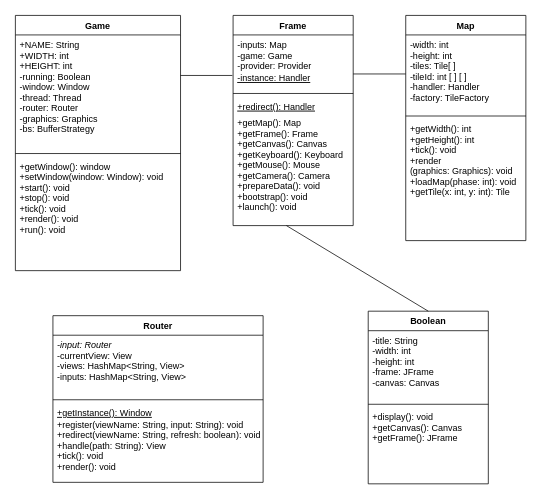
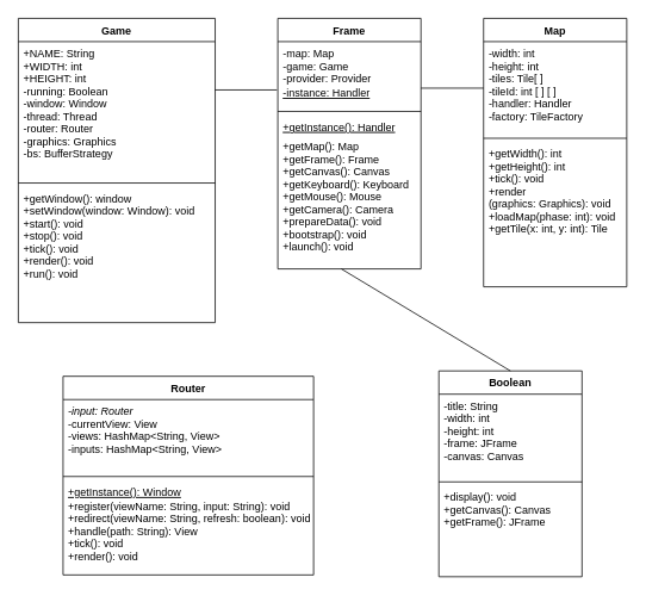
  <mxCell id="0" />
  <mxCell id="1" parent="0" />
  <mxCell id="2" value="Game" style="swimlane;fontStyle=1;align=center;verticalAlign=top;childLayout=stackLayout;horizontal=1;startSize=26;horizontalStack=0;resizeParent=1;resizeParentMax=0;resizeLast=0;collapsible=1;marginBottom=0;" parent="1" vertex="1"><mxGeometry x="20" y="20" width="220" height="340" as="geometry" /></mxCell>
  <mxCell id="3" value="+NAME: String&#10;+WIDTH: int&#10;+HEIGHT: int&#10;-running: Boolean&#10;-window: Window&#10;-thread: Thread&#10;-router: Router&#10;-graphics: Graphics&#10;-bs: BufferStrategy&#10;" style="text;strokeColor=none;fillColor=none;align=left;verticalAlign=top;spacingLeft=4;spacingRight=4;overflow=hidden;rotatable=0;points=[[0,0.5],[1,0.5]];portConstraint=eastwest;" parent="2" vertex="1"><mxGeometry y="26" width="220" height="154" as="geometry" /></mxCell>
  <mxCell id="4" value="" style="line;strokeWidth=1;fillColor=none;align=left;verticalAlign=middle;spacingTop=-1;spacingLeft=3;spacingRight=3;rotatable=0;labelPosition=right;points=[];portConstraint=eastwest;" parent="2" vertex="1"><mxGeometry y="180" width="220" height="8" as="geometry" /></mxCell>
  <mxCell id="5" value="+getWindow(): window&#10;+setWindow(window: Window): void&#10;+start(): void&#10;+stop(): void&#10;+tick(): void&#10;+render(): void&#10;+run(): void" style="text;strokeColor=none;fillColor=none;align=left;verticalAlign=top;spacingLeft=4;spacingRight=4;overflow=hidden;rotatable=0;points=[[0,0.5],[1,0.5]];portConstraint=eastwest;" parent="2" vertex="1"><mxGeometry y="188" width="220" height="152" as="geometry" /></mxCell>
  <mxCell id="6" value="Frame" style="swimlane;fontStyle=1;align=center;verticalAlign=top;childLayout=stackLayout;horizontal=1;startSize=26;horizontalStack=0;resizeParent=1;resizeParentMax=0;resizeLast=0;collapsible=1;marginBottom=0;" parent="1" vertex="1"><mxGeometry x="310" y="20" width="160" height="280" as="geometry" /></mxCell>
- <mxCell id="7" value="-inputs: Map&#10;-game: Game&#10;-provider: Provider&#10;" style="text;strokeColor=none;fillColor=none;align=left;verticalAlign=top;spacingLeft=4;spacingRight=4;overflow=hidden;rotatable=0;points=[[0,0.5],[1,0.5]];portConstraint=eastwest;" parent="6" vertex="1"><mxGeometry y="26" width="160" height="44" as="geometry" /></mxCell>
+ <mxCell id="7" value="-map: Map&#10;-game: Game&#10;-provider: Provider&#10;" style="text;strokeColor=none;fillColor=none;align=left;verticalAlign=top;spacingLeft=4;spacingRight=4;overflow=hidden;rotatable=0;points=[[0,0.5],[1,0.5]];portConstraint=eastwest;" parent="6" vertex="1"><mxGeometry y="26" width="160" height="44" as="geometry" /></mxCell>
  <mxCell id="8" value="-instance: Handler" style="text;strokeColor=none;fillColor=none;align=left;verticalAlign=top;spacingLeft=4;spacingRight=4;overflow=hidden;rotatable=0;points=[[0,0.5],[1,0.5]];portConstraint=eastwest;fontStyle=4" parent="6" vertex="1"><mxGeometry y="70" width="160" height="30" as="geometry" /></mxCell>
  <mxCell id="9" value="" style="line;strokeWidth=1;fillColor=none;align=left;verticalAlign=middle;spacingTop=-1;spacingLeft=3;spacingRight=3;rotatable=0;labelPosition=right;points=[];portConstraint=eastwest;" parent="6" vertex="1"><mxGeometry y="100" width="160" height="8" as="geometry" /></mxCell>
- <mxCell id="10" value="+redirect(): Handler" style="text;strokeColor=none;fillColor=none;align=left;verticalAlign=top;spacingLeft=4;spacingRight=4;overflow=hidden;rotatable=0;points=[[0,0.5],[1,0.5]];portConstraint=eastwest;fontStyle=4" parent="6" vertex="1"><mxGeometry y="108" width="160" height="22" as="geometry" /></mxCell>
+ <mxCell id="10" value="+getInstance(): Handler" style="text;strokeColor=none;fillColor=none;align=left;verticalAlign=top;spacingLeft=4;spacingRight=4;overflow=hidden;rotatable=0;points=[[0,0.5],[1,0.5]];portConstraint=eastwest;fontStyle=4" parent="6" vertex="1"><mxGeometry y="108" width="160" height="22" as="geometry" /></mxCell>
  <mxCell id="11" value="+getMap(): Map&#10;+getFrame(): Frame&#10;+getCanvas(): Canvas&#10;+getKeyboard(): Keyboard&#10;+getMouse(): Mouse&#10;+getCamera(): Camera&#10;+prepareData(): void&#10;+bootstrap(): void&#10;+launch(): void" style="text;strokeColor=none;fillColor=none;align=left;verticalAlign=top;spacingLeft=4;spacingRight=4;overflow=hidden;rotatable=0;points=[[0,0.5],[1,0.5]];portConstraint=eastwest;" parent="6" vertex="1"><mxGeometry y="130" width="160" height="150" as="geometry" /></mxCell>
  <mxCell id="12" value="Map" style="swimlane;fontStyle=1;align=center;verticalAlign=top;childLayout=stackLayout;horizontal=1;startSize=26;horizontalStack=0;resizeParent=1;resizeParentMax=0;resizeLast=0;collapsible=1;marginBottom=0;" parent="1" vertex="1"><mxGeometry x="540" y="20" width="160" height="300" as="geometry" /></mxCell>
  <mxCell id="13" value="-width: int&#10;-height: int&#10;-tiles: Tile[ ]&#10;-tileId: int [ ] [ ]&#10;-handler: Handler&#10;-factory: TileFactory" style="text;strokeColor=none;fillColor=none;align=left;verticalAlign=top;spacingLeft=4;spacingRight=4;overflow=hidden;rotatable=0;points=[[0,0.5],[1,0.5]];portConstraint=eastwest;" parent="12" vertex="1"><mxGeometry y="26" width="160" height="104" as="geometry" /></mxCell>
  <mxCell id="14" value="" style="line;strokeWidth=1;fillColor=none;align=left;verticalAlign=middle;spacingTop=-1;spacingLeft=3;spacingRight=3;rotatable=0;labelPosition=right;points=[];portConstraint=eastwest;" parent="12" vertex="1"><mxGeometry y="130" width="160" height="8" as="geometry" /></mxCell>
  <mxCell id="15" value="+getWidth(): int&#10;+getHeight(): int&#10;+tick(): void&#10;+render&#10;(graphics: Graphics): void&#10;+loadMap(phase: int): void&#10;+getTile(x: int, y: int): Tile" style="text;strokeColor=none;fillColor=none;align=left;verticalAlign=top;spacingLeft=4;spacingRight=4;overflow=hidden;rotatable=0;points=[[0,0.5],[1,0.5]];portConstraint=eastwest;" parent="12" vertex="1"><mxGeometry y="138" width="160" height="162" as="geometry" /></mxCell>
  <mxCell id="16" value="Router" style="swimlane;fontStyle=1;align=center;verticalAlign=top;childLayout=stackLayout;horizontal=1;startSize=26;horizontalStack=0;resizeParent=1;resizeParentMax=0;resizeLast=0;collapsible=1;marginBottom=0;" parent="1" vertex="1"><mxGeometry x="70" y="420" width="280" height="222" as="geometry" /></mxCell>
  <mxCell id="17" value="-input: Router" style="text;strokeColor=none;fillColor=none;align=left;verticalAlign=top;spacingLeft=4;spacingRight=4;overflow=hidden;rotatable=0;points=[[0,0.5],[1,0.5]];portConstraint=eastwest;fontStyle=2" parent="16" vertex="1"><mxGeometry y="26" width="280" height="14" as="geometry" /></mxCell>
  <mxCell id="18" value="-currentView: View&#10;-views: HashMap&lt;String, View&gt;&#10;-inputs: HashMap&lt;String, View&gt;" style="text;strokeColor=none;fillColor=none;align=left;verticalAlign=top;spacingLeft=4;spacingRight=4;overflow=hidden;rotatable=0;points=[[0,0.5],[1,0.5]];portConstraint=eastwest;" parent="16" vertex="1"><mxGeometry y="40" width="280" height="68" as="geometry" /></mxCell>
  <mxCell id="19" value="" style="line;strokeWidth=1;fillColor=none;align=left;verticalAlign=middle;spacingTop=-1;spacingLeft=3;spacingRight=3;rotatable=0;labelPosition=right;points=[];portConstraint=eastwest;" parent="16" vertex="1"><mxGeometry y="108" width="280" height="8" as="geometry" /></mxCell>
  <mxCell id="20" value="+getInstance(): Window" style="text;strokeColor=none;fillColor=none;align=left;verticalAlign=top;spacingLeft=4;spacingRight=4;overflow=hidden;rotatable=0;points=[[0,0.5],[1,0.5]];portConstraint=eastwest;fontStyle=4" parent="16" vertex="1"><mxGeometry y="116" width="280" height="16" as="geometry" /></mxCell>
  <mxCell id="21" value="+register(viewName: String, input: String): void&#10;+redirect(viewName: String, refresh: boolean): void&#10;+handle(path: String): View&#10;+tick(): void&#10;+render(): void" style="text;strokeColor=none;fillColor=none;align=left;verticalAlign=top;spacingLeft=4;spacingRight=4;overflow=hidden;rotatable=0;points=[[0,0.5],[1,0.5]];portConstraint=eastwest;" parent="16" vertex="1"><mxGeometry y="132" width="280" height="90" as="geometry" /></mxCell>
  <mxCell id="22" value="Boolean" style="swimlane;fontStyle=1;align=center;verticalAlign=top;childLayout=stackLayout;horizontal=1;startSize=26;horizontalStack=0;resizeParent=1;resizeParentMax=0;resizeLast=0;collapsible=1;marginBottom=0;" parent="1" vertex="1"><mxGeometry x="490" y="414" width="160" height="230" as="geometry" /></mxCell>
  <mxCell id="23" value="-title: String&#10;-width: int&#10;-height: int&#10;-frame: JFrame&#10;-canvas: Canvas" style="text;strokeColor=none;fillColor=none;align=left;verticalAlign=top;spacingLeft=4;spacingRight=4;overflow=hidden;rotatable=0;points=[[0,0.5],[1,0.5]];portConstraint=eastwest;" parent="22" vertex="1"><mxGeometry y="26" width="160" height="94" as="geometry" /></mxCell>
  <mxCell id="24" value="" style="line;strokeWidth=1;fillColor=none;align=left;verticalAlign=middle;spacingTop=-1;spacingLeft=3;spacingRight=3;rotatable=0;labelPosition=right;points=[];portConstraint=eastwest;" parent="22" vertex="1"><mxGeometry y="120" width="160" height="8" as="geometry" /></mxCell>
  <mxCell id="25" value="+display(): void&#10;+getCanvas(): Canvas&#10;+getFrame(): JFrame" style="text;strokeColor=none;fillColor=none;align=left;verticalAlign=top;spacingLeft=4;spacingRight=4;overflow=hidden;rotatable=0;points=[[0,0.5],[1,0.5]];portConstraint=eastwest;" parent="22" vertex="1"><mxGeometry y="128" width="160" height="102" as="geometry" /></mxCell>
  <mxCell id="26" value="" style="endArrow=none;html=1;entryX=0;entryY=0.5;entryDx=0;entryDy=0;" parent="1" target="13" edge="1"><mxGeometry width="50" height="50" relative="1" as="geometry"><mxPoint x="470" y="98" as="sourcePoint" /><mxPoint x="540" y="80" as="targetPoint" /></mxGeometry></mxCell>
  <mxCell id="27" value="" style="endArrow=none;html=1;" parent="1" edge="1"><mxGeometry width="50" height="50" relative="1" as="geometry"><mxPoint x="240" y="100" as="sourcePoint" /><mxPoint x="309" y="100" as="targetPoint" /></mxGeometry></mxCell>
  <mxCell id="28" value="" style="endArrow=none;html=1;exitX=0.5;exitY=0;exitDx=0;exitDy=0;entryX=0.444;entryY=1;entryDx=0;entryDy=0;entryPerimeter=0;" parent="1" source="22" target="11" edge="1"><mxGeometry width="50" height="50" relative="1" as="geometry"><mxPoint x="580" y="430" as="sourcePoint" /><mxPoint x="630" y="380" as="targetPoint" /></mxGeometry></mxCell>
